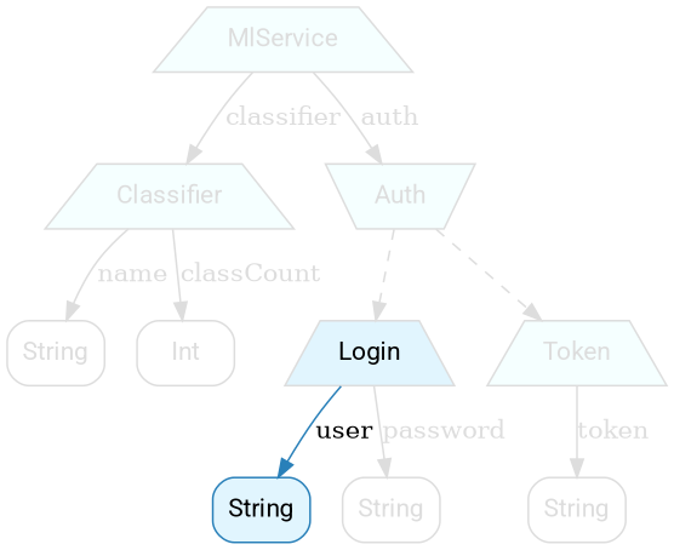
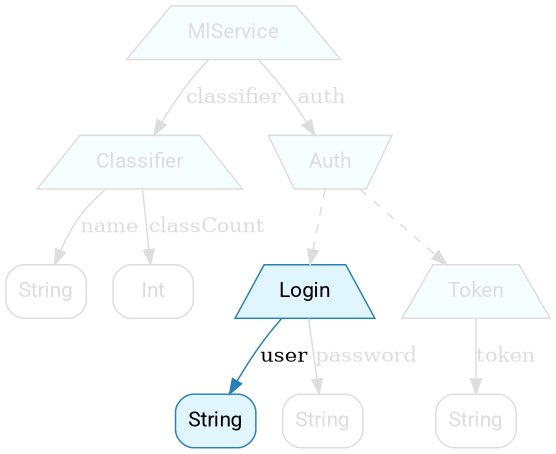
  digraph {
    node [color="#dddddd" fillcolor="#f5ffff" fontcolor="#dddddd" fontname="Segoe UI,Roboto,Helvetica,Arial,sans-serif" shape=box style=filled]
    edge [color="#dddddd" fontcolor="#dddddd"]
    n1 [label=MlService shape=trapezium]
    n2 [label=Classifier shape=trapezium]
    n3 [label=Auth shape=invtrapezium]
    n4 [fillcolor="#ffffff" label=String style="rounded,filled"]
    n5 [fillcolor="#ffffff" label=Int style="rounded,filled"]
-   n6 [fillcolor="#e1f5fe" fontcolor="#000000" label=Login shape=trapezium]
+   n6 [color="#2980B9" fillcolor="#e1f5fe" fontcolor="#000000" label=Login shape=trapezium]
    n7 [color="#2980B9" fillcolor="#e1f5fe" fontcolor="#000000" label=String style="rounded,filled"]
    n8 [fillcolor="#ffffff" label=String style="rounded,filled"]
    n9 [label=Token shape=trapezium]
    n10 [fillcolor="#ffffff" label=String style="rounded,filled"]
    n1 -> n2 [label=classifier]
    n1 -> n3 [label=auth]
    n2 -> n4 [label=name]
    n2 -> n5 [label=classCount]
    n3 -> n6 [style=dashed]
    n3 -> n9 [style=dashed]
    n6 -> n7 [color="#2980B9" fontcolor="#000000" label=user]
    n6 -> n8 [label=password]
    n9 -> n10 [label=token]
  }
